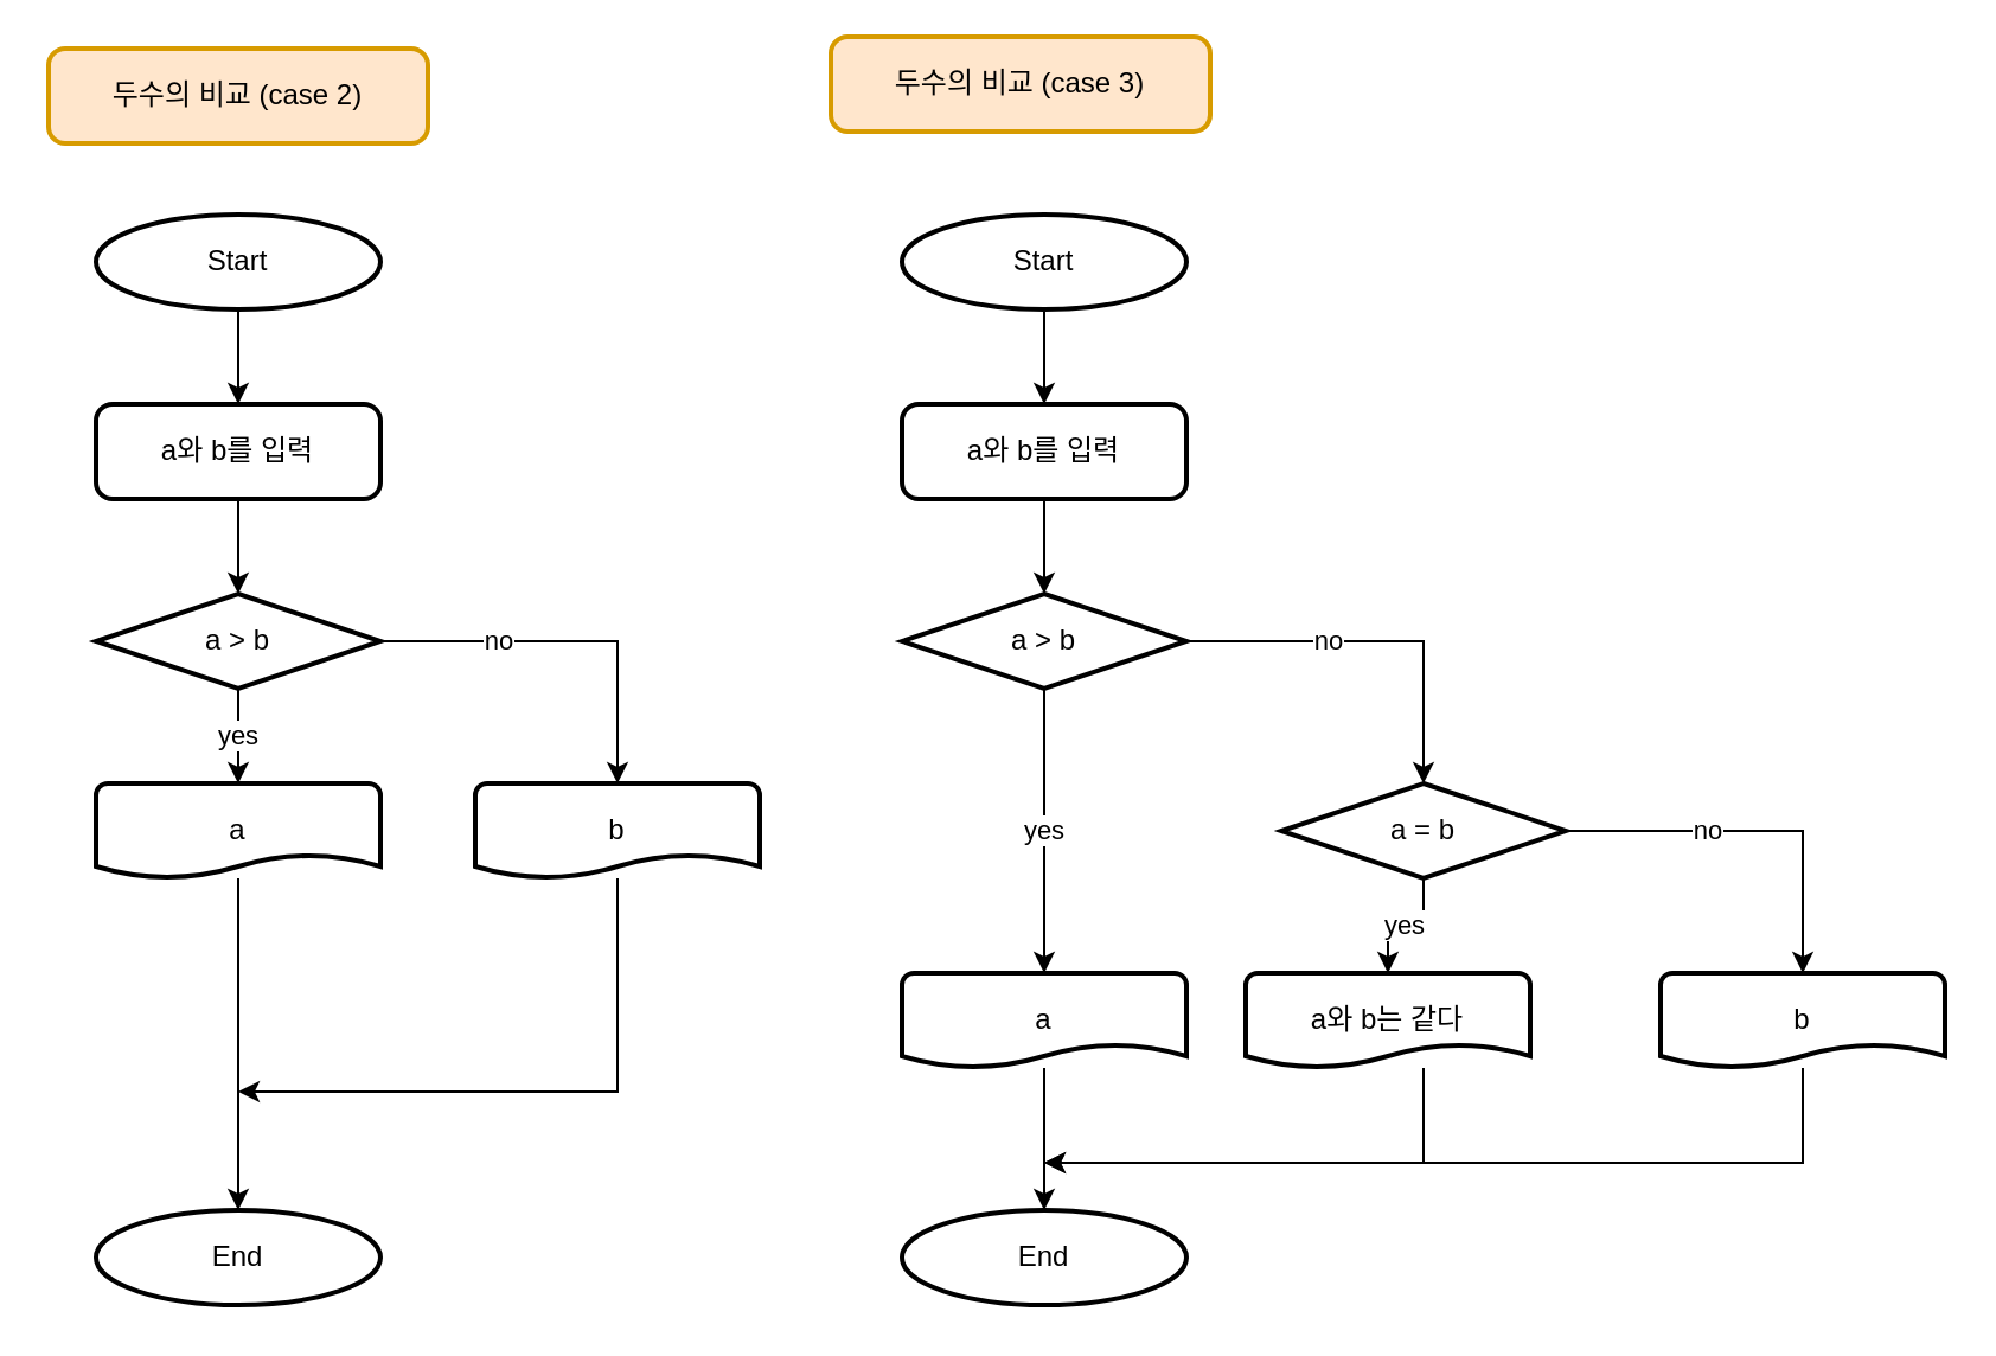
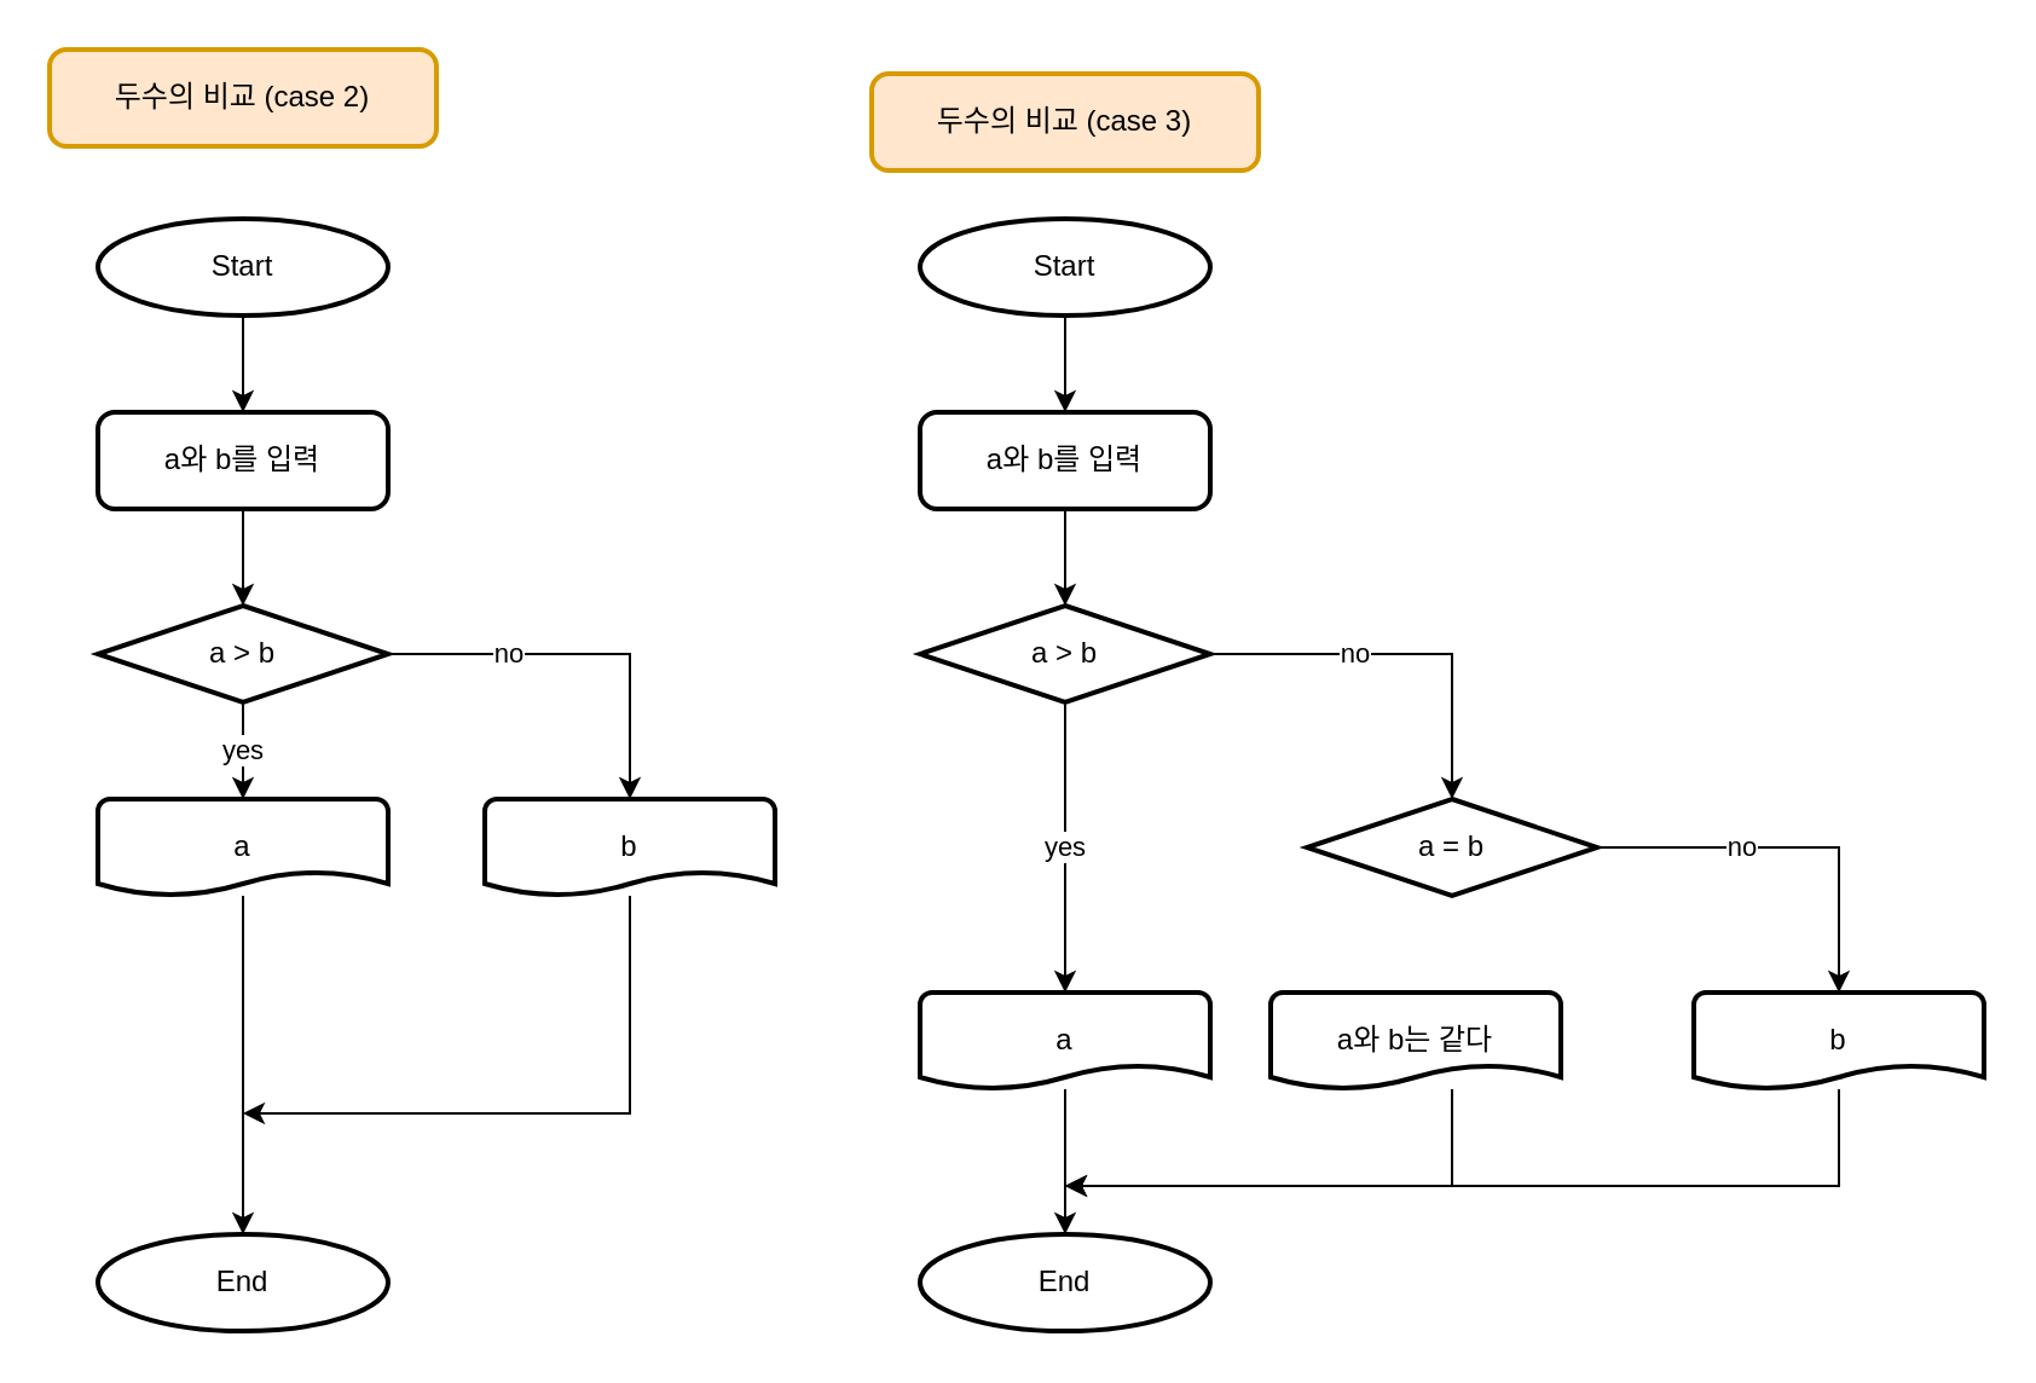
  <mxCell id="0" />
  <mxCell id="1" parent="0" />
  <mxCell id="2" style="edgeStyle=orthogonalEdgeStyle;rounded=0;orthogonalLoop=1;jettySize=auto;html=1;entryX=0.5;entryY=0;entryDx=0;entryDy=0;" edge="1" parent="1" source="3" target="5"><mxGeometry relative="1" as="geometry" /></mxCell>
  <mxCell id="3" value="Start" style="strokeWidth=2;html=1;shape=mxgraph.flowchart.start_2;whiteSpace=wrap;" vertex="1" parent="1"><mxGeometry x="380" y="90" width="120" height="40" as="geometry" /></mxCell>
  <mxCell id="4" style="edgeStyle=orthogonalEdgeStyle;rounded=0;orthogonalLoop=1;jettySize=auto;html=1;entryX=0.5;entryY=0;entryDx=0;entryDy=0;entryPerimeter=0;" edge="1" parent="1" source="5" target="8"><mxGeometry relative="1" as="geometry" /></mxCell>
  <mxCell id="5" value="a와 b를 입력" style="rounded=1;whiteSpace=wrap;html=1;absoluteArcSize=1;arcSize=14;strokeWidth=2;" vertex="1" parent="1"><mxGeometry x="380" y="170" width="120" height="40" as="geometry" /></mxCell>
  <mxCell id="6" value="yes" style="edgeStyle=orthogonalEdgeStyle;rounded=0;orthogonalLoop=1;jettySize=auto;html=1;entryX=0.5;entryY=0;entryDx=0;entryDy=0;entryPerimeter=0;" edge="1" parent="1" source="8" target="10"><mxGeometry relative="1" as="geometry" /></mxCell>
  <mxCell id="7" value="no" style="edgeStyle=orthogonalEdgeStyle;rounded=0;orthogonalLoop=1;jettySize=auto;html=1;entryX=0.5;entryY=0;entryDx=0;entryDy=0;entryPerimeter=0;" edge="1" parent="1" source="8" target="13"><mxGeometry x="-0.25" relative="1" as="geometry"><mxPoint as="offset" /></mxGeometry></mxCell>
  <mxCell id="8" value="a &amp;gt; b" style="strokeWidth=2;html=1;shape=mxgraph.flowchart.decision;whiteSpace=wrap;" vertex="1" parent="1"><mxGeometry x="380" y="250" width="120" height="40" as="geometry" /></mxCell>
  <mxCell id="9" style="edgeStyle=orthogonalEdgeStyle;rounded=0;orthogonalLoop=1;jettySize=auto;html=1;entryX=0.5;entryY=0;entryDx=0;entryDy=0;entryPerimeter=0;" edge="1" parent="1" source="10" target="18"><mxGeometry relative="1" as="geometry" /></mxCell>
  <mxCell id="10" value="a" style="strokeWidth=2;html=1;shape=mxgraph.flowchart.document2;whiteSpace=wrap;size=0.25;" vertex="1" parent="1"><mxGeometry x="380" y="410" width="120" height="40" as="geometry" /></mxCell>
- <mxCell id="11" value="yes" style="edgeStyle=orthogonalEdgeStyle;rounded=0;orthogonalLoop=1;jettySize=auto;html=1;entryX=0.5;entryY=0;entryDx=0;entryDy=0;entryPerimeter=0;" edge="1" parent="1" source="13" target="15"><mxGeometry relative="1" as="geometry" /></mxCell>
  <mxCell id="12" value="no" style="edgeStyle=orthogonalEdgeStyle;rounded=0;orthogonalLoop=1;jettySize=auto;html=1;entryX=0.5;entryY=0;entryDx=0;entryDy=0;entryPerimeter=0;" edge="1" parent="1" source="13" target="17"><mxGeometry x="-0.25" relative="1" as="geometry"><mxPoint as="offset" /></mxGeometry></mxCell>
  <mxCell id="13" value="a = b" style="strokeWidth=2;html=1;shape=mxgraph.flowchart.decision;whiteSpace=wrap;" vertex="1" parent="1"><mxGeometry x="540" y="330" width="120" height="40" as="geometry" /></mxCell>
  <mxCell id="14" style="edgeStyle=orthogonalEdgeStyle;rounded=0;orthogonalLoop=1;jettySize=auto;html=1;" edge="1" parent="1" source="15"><mxGeometry relative="1" as="geometry"><mxPoint x="440" y="490" as="targetPoint" /><Array as="points"><mxPoint x="600" y="490" /></Array></mxGeometry></mxCell>
  <mxCell id="15" value="a와 b는 같다" style="strokeWidth=2;html=1;shape=mxgraph.flowchart.document2;whiteSpace=wrap;size=0.25;" vertex="1" parent="1"><mxGeometry x="525" y="410" width="120" height="40" as="geometry" /></mxCell>
  <mxCell id="16" style="edgeStyle=orthogonalEdgeStyle;rounded=0;orthogonalLoop=1;jettySize=auto;html=1;" edge="1" parent="1" source="17"><mxGeometry relative="1" as="geometry"><mxPoint x="440" y="490" as="targetPoint" /><Array as="points"><mxPoint x="760" y="490" /></Array></mxGeometry></mxCell>
  <mxCell id="17" value="b" style="strokeWidth=2;html=1;shape=mxgraph.flowchart.document2;whiteSpace=wrap;size=0.25;" vertex="1" parent="1"><mxGeometry x="700" y="410" width="120" height="40" as="geometry" /></mxCell>
  <mxCell id="18" value="End" style="strokeWidth=2;html=1;shape=mxgraph.flowchart.start_2;whiteSpace=wrap;" vertex="1" parent="1"><mxGeometry x="380" y="510" width="120" height="40" as="geometry" /></mxCell>
- <mxCell id="19" value="두수의 비교 (case 3)" style="rounded=1;whiteSpace=wrap;html=1;absoluteArcSize=1;arcSize=14;strokeWidth=2;fillColor=#ffe6cc;strokeColor=#d79b00;" vertex="1" parent="1"><mxGeometry x="350" y="15" width="160" height="40" as="geometry" /></mxCell>
+ <mxCell id="19" value="두수의 비교 (case 3)" style="rounded=1;whiteSpace=wrap;html=1;absoluteArcSize=1;arcSize=14;strokeWidth=2;fillColor=#ffe6cc;strokeColor=#d79b00;" vertex="1" parent="1"><mxGeometry x="360" y="30" width="160" height="40" as="geometry" /></mxCell>
  <mxCell id="20" style="edgeStyle=orthogonalEdgeStyle;rounded=0;orthogonalLoop=1;jettySize=auto;html=1;entryX=0.5;entryY=0;entryDx=0;entryDy=0;" edge="1" parent="1" source="21" target="23"><mxGeometry relative="1" as="geometry" /></mxCell>
  <mxCell id="21" value="Start" style="strokeWidth=2;html=1;shape=mxgraph.flowchart.start_2;whiteSpace=wrap;" vertex="1" parent="1"><mxGeometry x="40" y="90" width="120" height="40" as="geometry" /></mxCell>
  <mxCell id="22" style="edgeStyle=orthogonalEdgeStyle;rounded=0;orthogonalLoop=1;jettySize=auto;html=1;entryX=0.5;entryY=0;entryDx=0;entryDy=0;entryPerimeter=0;" edge="1" parent="1" source="23" target="26"><mxGeometry relative="1" as="geometry" /></mxCell>
  <mxCell id="23" value="a와 b를 입력" style="rounded=1;whiteSpace=wrap;html=1;absoluteArcSize=1;arcSize=14;strokeWidth=2;" vertex="1" parent="1"><mxGeometry x="40" y="170" width="120" height="40" as="geometry" /></mxCell>
  <mxCell id="24" value="yes" style="edgeStyle=orthogonalEdgeStyle;rounded=0;orthogonalLoop=1;jettySize=auto;html=1;entryX=0.5;entryY=0;entryDx=0;entryDy=0;entryPerimeter=0;" edge="1" parent="1" source="26" target="28"><mxGeometry relative="1" as="geometry" /></mxCell>
  <mxCell id="25" value="no" style="edgeStyle=orthogonalEdgeStyle;rounded=0;orthogonalLoop=1;jettySize=auto;html=1;entryX=0.5;entryY=0;entryDx=0;entryDy=0;entryPerimeter=0;" edge="1" parent="1" source="26" target="31"><mxGeometry x="-0.375" relative="1" as="geometry"><mxPoint as="offset" /></mxGeometry></mxCell>
  <mxCell id="26" value="a &amp;gt; b" style="strokeWidth=2;html=1;shape=mxgraph.flowchart.decision;whiteSpace=wrap;" vertex="1" parent="1"><mxGeometry x="40" y="250" width="120" height="40" as="geometry" /></mxCell>
  <mxCell id="27" style="edgeStyle=orthogonalEdgeStyle;rounded=0;orthogonalLoop=1;jettySize=auto;html=1;entryX=0.5;entryY=0;entryDx=0;entryDy=0;entryPerimeter=0;" edge="1" parent="1" source="28" target="29"><mxGeometry relative="1" as="geometry" /></mxCell>
  <mxCell id="28" value="a" style="strokeWidth=2;html=1;shape=mxgraph.flowchart.document2;whiteSpace=wrap;size=0.25;" vertex="1" parent="1"><mxGeometry x="40" y="330" width="120" height="40" as="geometry" /></mxCell>
  <mxCell id="29" value="End" style="strokeWidth=2;html=1;shape=mxgraph.flowchart.start_2;whiteSpace=wrap;" vertex="1" parent="1"><mxGeometry x="40" y="510" width="120" height="40" as="geometry" /></mxCell>
  <mxCell id="30" style="edgeStyle=orthogonalEdgeStyle;rounded=0;orthogonalLoop=1;jettySize=auto;html=1;" edge="1" parent="1" source="31"><mxGeometry relative="1" as="geometry"><mxPoint x="100" y="460" as="targetPoint" /><Array as="points"><mxPoint x="260" y="460" /></Array></mxGeometry></mxCell>
  <mxCell id="31" value="b" style="strokeWidth=2;html=1;shape=mxgraph.flowchart.document2;whiteSpace=wrap;size=0.25;" vertex="1" parent="1"><mxGeometry x="200" y="330" width="120" height="40" as="geometry" /></mxCell>
  <mxCell id="32" value="두수의 비교 (case 2)" style="rounded=1;whiteSpace=wrap;html=1;absoluteArcSize=1;arcSize=14;strokeWidth=2;fillColor=#ffe6cc;strokeColor=#d79b00;" vertex="1" parent="1"><mxGeometry x="20" y="20" width="160" height="40" as="geometry" /></mxCell>
